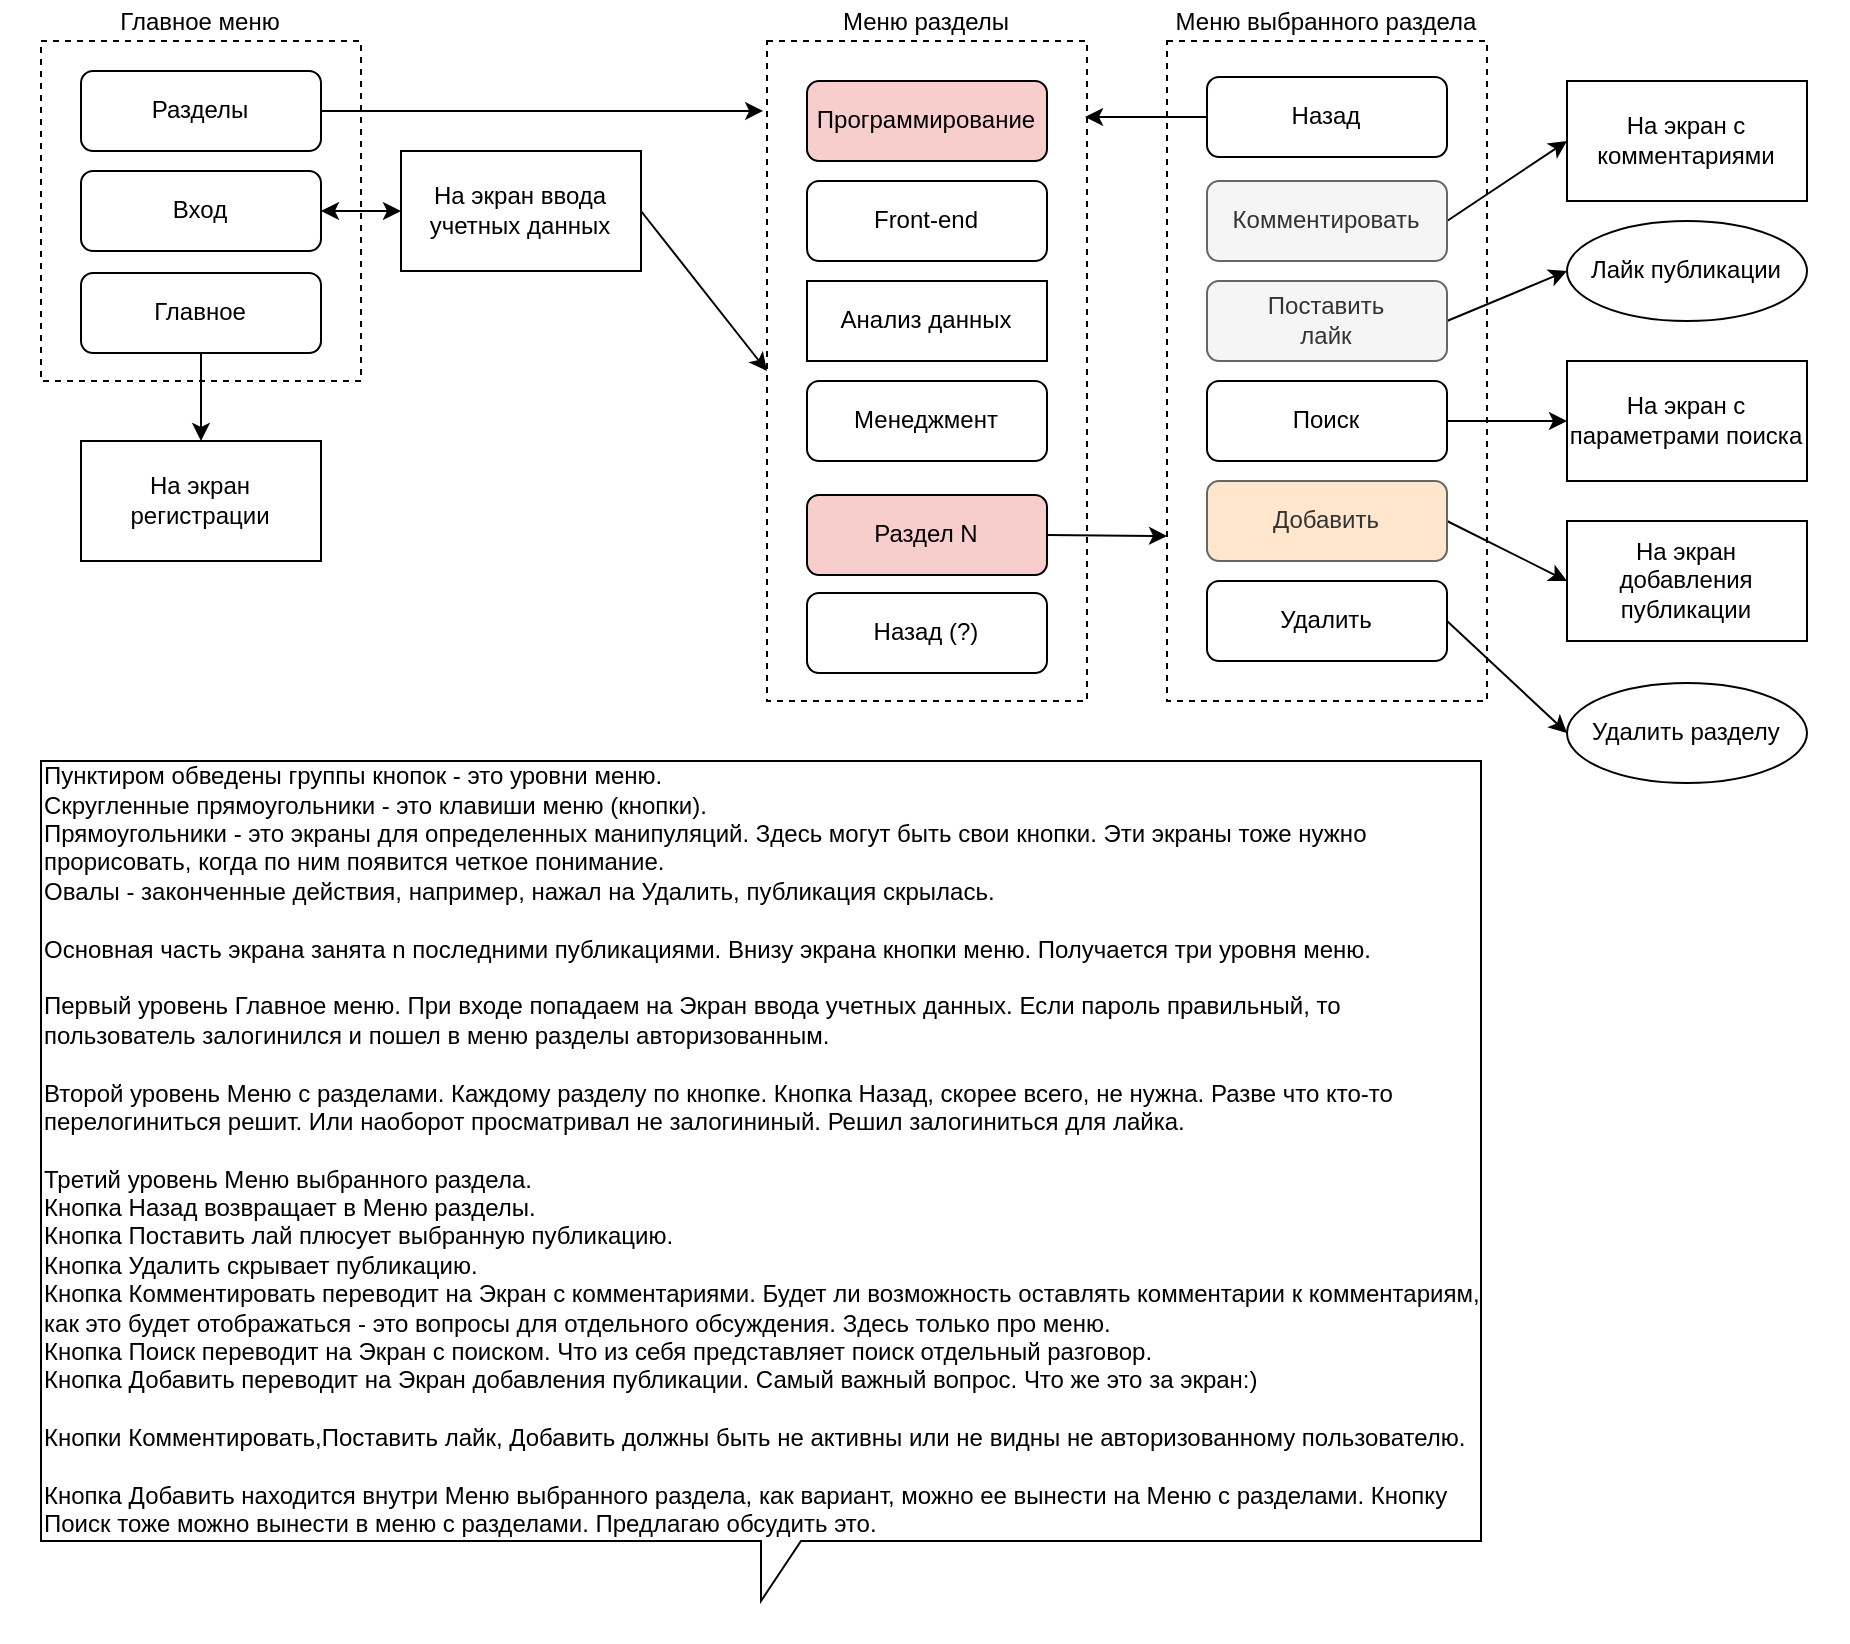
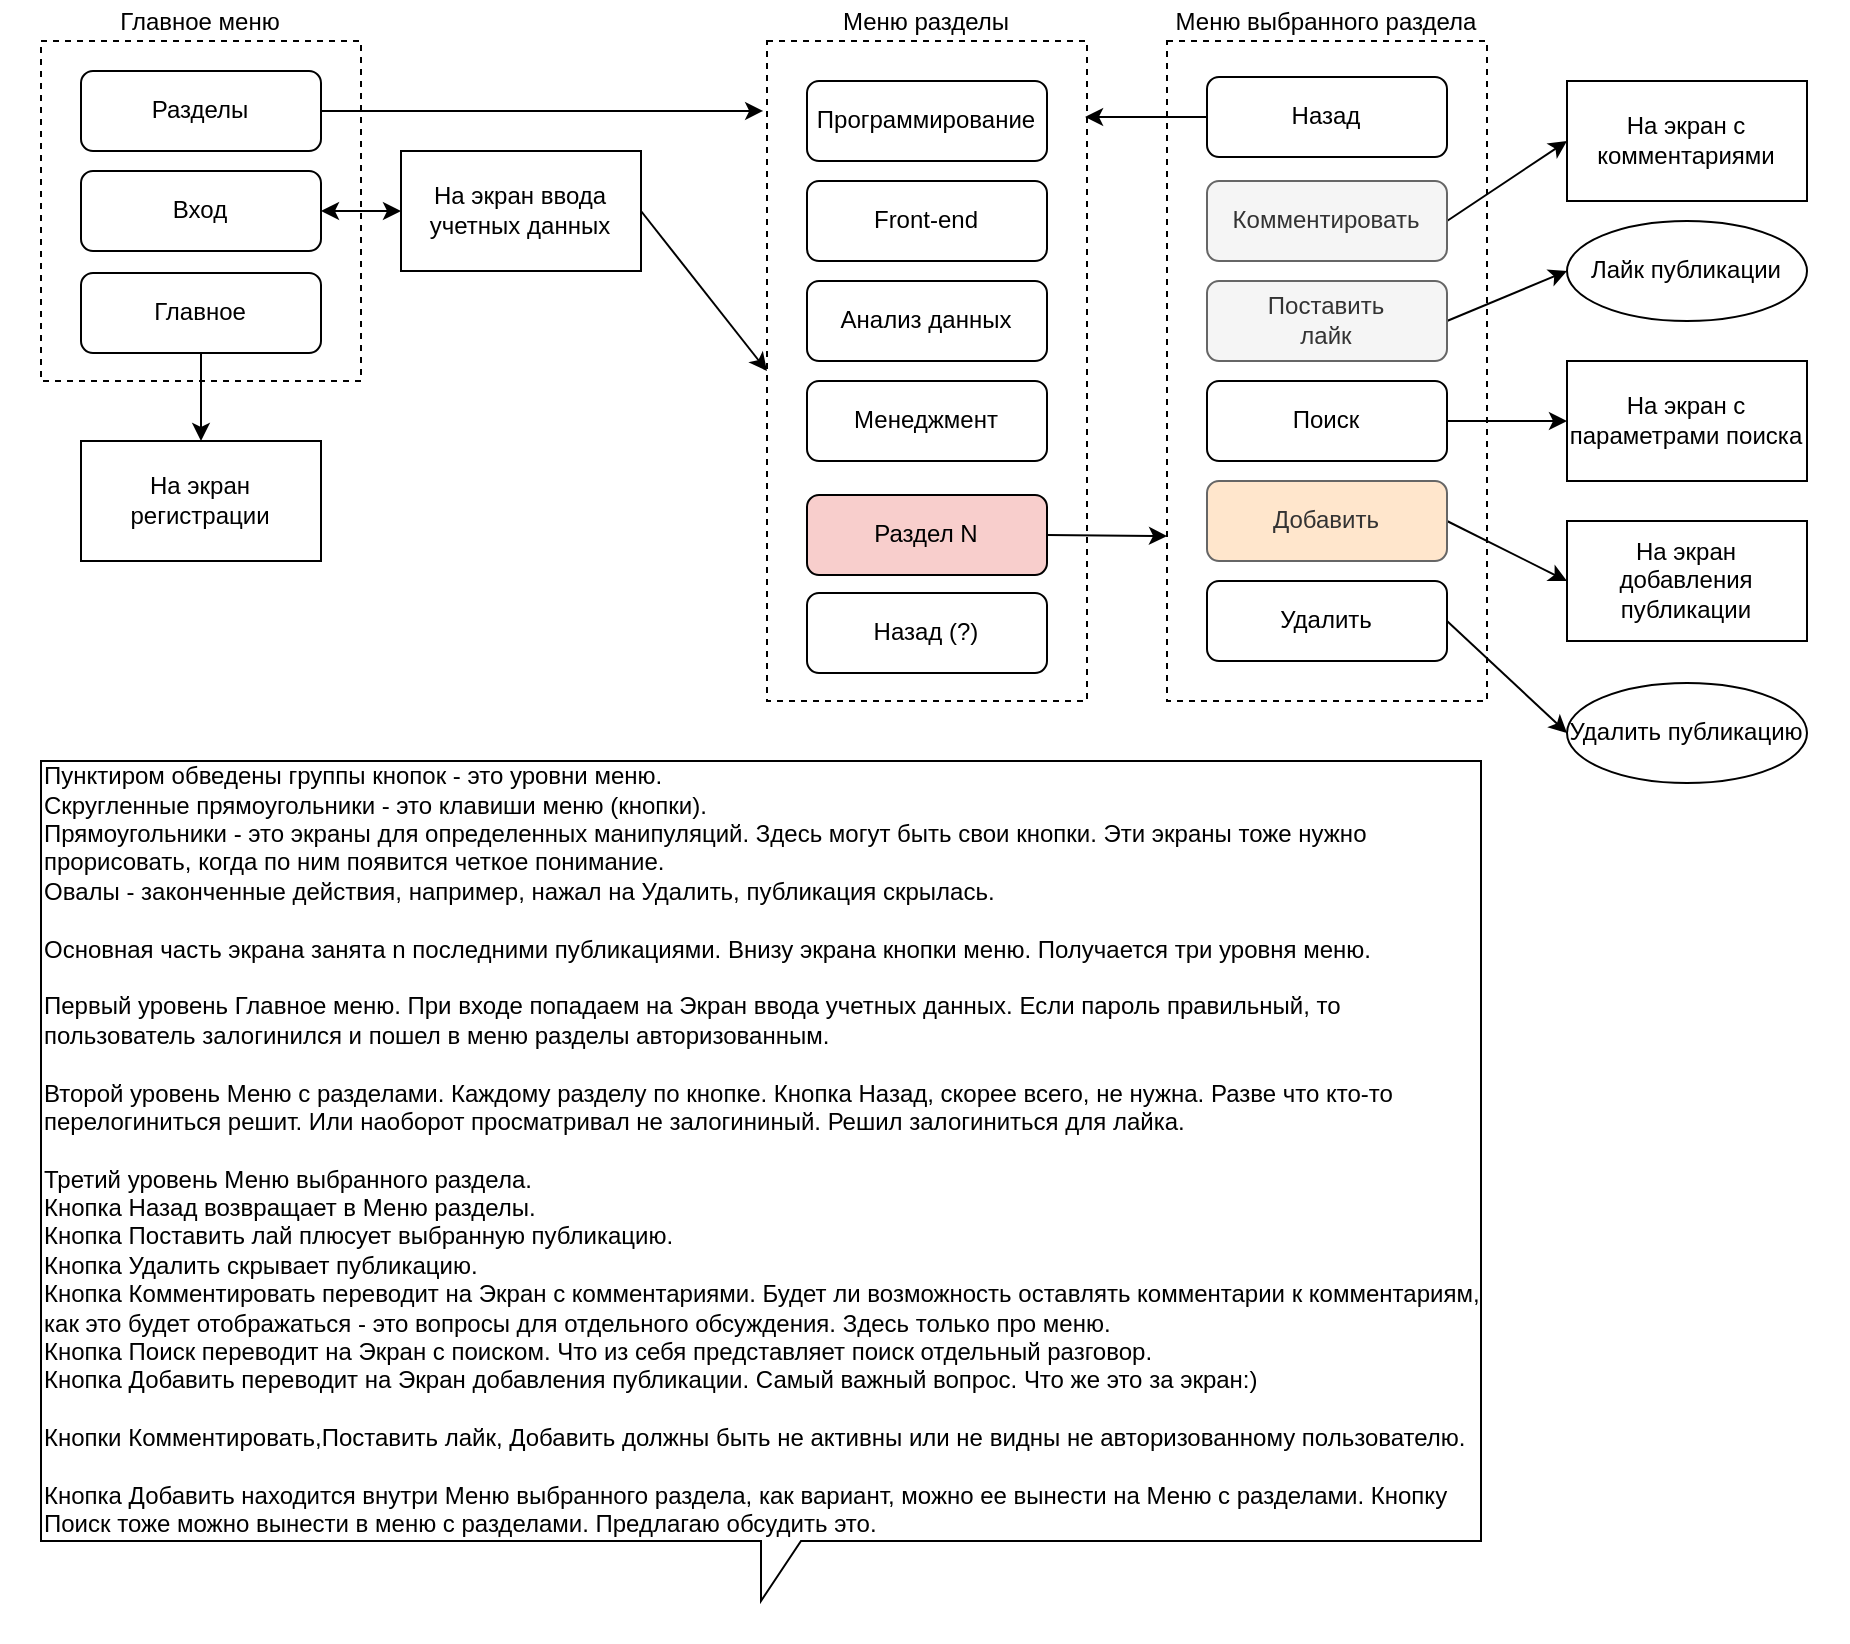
  <mxCell id="0" />
  <mxCell id="1" parent="0" />
  <mxCell id="2" value="" style="endArrow=classic;html=1;rounded=0;exitX=1;exitY=0.5;exitDx=0;exitDy=0;entryX=-0.012;entryY=0.106;entryDx=0;entryDy=0;entryPerimeter=0;" edge="1" parent="1" source="20" target="25"><mxGeometry width="50" height="50" relative="1" as="geometry"><mxPoint x="370" y="310" as="sourcePoint" /><mxPoint x="420" y="260" as="targetPoint" /></mxGeometry></mxCell>
  <mxCell id="3" value="На экран регистрации" style="rounded=0;whiteSpace=wrap;html=1;fillStyle=auto;fillColor=default;" vertex="1" parent="1"><mxGeometry x="40" y="220" width="120" height="60" as="geometry" /></mxCell>
  <mxCell id="4" value="" style="endArrow=classic;html=1;rounded=0;exitX=0.5;exitY=1;exitDx=0;exitDy=0;entryX=0.5;entryY=0;entryDx=0;entryDy=0;" edge="1" parent="1" source="22" target="3"><mxGeometry width="50" height="50" relative="1" as="geometry"><mxPoint x="370" y="310" as="sourcePoint" /><mxPoint x="420" y="260" as="targetPoint" /></mxGeometry></mxCell>
  <mxCell id="5" value="" style="endArrow=classic;html=1;rounded=0;exitX=1;exitY=0.5;exitDx=0;exitDy=0;entryX=0;entryY=0.75;entryDx=0;entryDy=0;" edge="1" parent="1" source="30" target="32"><mxGeometry width="50" height="50" relative="1" as="geometry"><mxPoint x="533" y="300" as="sourcePoint" /><mxPoint x="583" y="250" as="targetPoint" /></mxGeometry></mxCell>
  <mxCell id="6" value="" style="endArrow=classic;html=1;rounded=0;exitX=0;exitY=0.5;exitDx=0;exitDy=0;entryX=0.994;entryY=0.115;entryDx=0;entryDy=0;entryPerimeter=0;" edge="1" parent="1" source="33" target="25"><mxGeometry width="50" height="50" relative="1" as="geometry"><mxPoint x="533" y="300" as="sourcePoint" /><mxPoint x="583" y="250" as="targetPoint" /></mxGeometry></mxCell>
  <mxCell id="7" value="На экран с комментариями" style="rounded=0;whiteSpace=wrap;html=1;fillStyle=auto;fillColor=default;" vertex="1" parent="1"><mxGeometry x="783" y="40" width="120" height="60" as="geometry" /></mxCell>
  <mxCell id="8" value="На экран с параметрами поиска" style="rounded=0;whiteSpace=wrap;html=1;fillStyle=auto;fillColor=default;" vertex="1" parent="1"><mxGeometry x="783" y="180" width="120" height="60" as="geometry" /></mxCell>
  <mxCell id="9" value="На экран добавления публикации" style="rounded=0;whiteSpace=wrap;html=1;fillStyle=auto;fillColor=default;" vertex="1" parent="1"><mxGeometry x="783" y="260" width="120" height="60" as="geometry" /></mxCell>
  <mxCell id="10" value="" style="endArrow=classic;html=1;rounded=0;exitX=1;exitY=0.5;exitDx=0;exitDy=0;entryX=0;entryY=0.5;entryDx=0;entryDy=0;" edge="1" parent="1" source="37" target="7"><mxGeometry width="50" height="50" relative="1" as="geometry"><mxPoint x="773" y="160" as="sourcePoint" /><mxPoint x="823" y="110" as="targetPoint" /></mxGeometry></mxCell>
  <mxCell id="11" value="Лайк публикации" style="ellipse;whiteSpace=wrap;html=1;fillStyle=auto;fillColor=default;" vertex="1" parent="1"><mxGeometry x="783" y="110" width="120" height="50" as="geometry" /></mxCell>
  <mxCell id="12" value="" style="endArrow=classic;html=1;rounded=0;exitX=1;exitY=0.5;exitDx=0;exitDy=0;entryX=0;entryY=0.5;entryDx=0;entryDy=0;" edge="1" parent="1" source="38" target="11"><mxGeometry width="50" height="50" relative="1" as="geometry"><mxPoint x="793" y="510" as="sourcePoint" /><mxPoint x="843" y="460" as="targetPoint" /></mxGeometry></mxCell>
  <mxCell id="13" value="" style="endArrow=classic;html=1;rounded=0;exitX=1;exitY=0.5;exitDx=0;exitDy=0;entryX=0;entryY=0.5;entryDx=0;entryDy=0;" edge="1" parent="1" source="36" target="8"><mxGeometry width="50" height="50" relative="1" as="geometry"><mxPoint x="843" y="540" as="sourcePoint" /><mxPoint x="893" y="490" as="targetPoint" /></mxGeometry></mxCell>
  <mxCell id="14" value="" style="endArrow=classic;html=1;rounded=0;exitX=1;exitY=0.5;exitDx=0;exitDy=0;entryX=0;entryY=0.5;entryDx=0;entryDy=0;" edge="1" parent="1" source="35" target="9"><mxGeometry width="50" height="50" relative="1" as="geometry"><mxPoint x="803" y="440" as="sourcePoint" /><mxPoint x="853" y="390" as="targetPoint" /></mxGeometry></mxCell>
- <mxCell id="15" value="Удалить разделу" style="ellipse;whiteSpace=wrap;html=1;fillStyle=auto;fillColor=default;" vertex="1" parent="1"><mxGeometry x="783" y="341" width="120" height="50" as="geometry" /></mxCell>
+ <mxCell id="15" value="Удалить публикацию" style="ellipse;whiteSpace=wrap;html=1;fillStyle=auto;fillColor=default;" vertex="1" parent="1"><mxGeometry x="783" y="341" width="120" height="50" as="geometry" /></mxCell>
  <mxCell id="16" value="" style="endArrow=classic;html=1;rounded=0;exitX=1;exitY=0.5;exitDx=0;exitDy=0;entryX=0;entryY=0.5;entryDx=0;entryDy=0;" edge="1" parent="1" source="34" target="15"><mxGeometry width="50" height="50" relative="1" as="geometry"><mxPoint x="713" y="480" as="sourcePoint" /><mxPoint x="763" y="430" as="targetPoint" /></mxGeometry></mxCell>
  <mxCell id="17" value="Пунктиром обведены группы кнопок - это уровни меню.&lt;br&gt;Скругленные прямоугольники - это клавиши меню (кнопки).&lt;br&gt;Прямоугольники - это экраны для определенных манипуляций. Здесь могут быть свои кнопки. Эти экраны тоже нужно прорисовать, когда по ним появится четкое понимание.&lt;br&gt;Овалы - законченные действия, например, нажал на Удалить, публикация скрылась.&lt;br&gt;&lt;span style=&quot;background-color: initial;&quot;&gt;&lt;br&gt;Основная часть экрана занята n последними публикациями. Внизу экрана кнопки меню. Получается три уровня меню.&lt;/span&gt;&lt;br&gt;&lt;div style=&quot;&quot;&gt;&lt;span style=&quot;background-color: initial;&quot;&gt;&lt;br&gt;&lt;/span&gt;&lt;/div&gt;&lt;div style=&quot;&quot;&gt;&lt;span style=&quot;background-color: initial;&quot;&gt;Первый уровень Главное меню. При входе попадаем на Экран ввода учетных данных. Если пароль правильный, то пользователь залогинился и пошел в меню разделы авторизованным.&lt;/span&gt;&lt;/div&gt;&lt;div style=&quot;&quot;&gt;&lt;span style=&quot;background-color: initial;&quot;&gt;&lt;br&gt;&lt;/span&gt;&lt;/div&gt;&lt;div style=&quot;&quot;&gt;&lt;span style=&quot;background-color: initial;&quot;&gt;Второй уровень Меню с разделами. Каждому разделу по кнопке. Кнопка Назад, скорее всего, не нужна. Разве что кто-то перелогиниться решит. Или наоборот просматривал не залогининый. Решил залогиниться для лайка.&amp;nbsp;&lt;/span&gt;&lt;/div&gt;&lt;div style=&quot;&quot;&gt;&lt;span style=&quot;background-color: initial;&quot;&gt;&lt;br&gt;&lt;/span&gt;&lt;/div&gt;&lt;div style=&quot;&quot;&gt;Третий уровень Меню выбранного раздела.&lt;/div&gt;&lt;div style=&quot;&quot;&gt;Кнопка Назад возвращает в Меню разделы.&lt;/div&gt;&lt;div style=&quot;&quot;&gt;Кнопка Поставить лай плюсует выбранную публикацию.&lt;/div&gt;&lt;div style=&quot;&quot;&gt;Кнопка Удалить скрывает публикацию.&lt;/div&gt;&lt;div style=&quot;&quot;&gt;Кнопка Комментировать переводит на Экран с комментариями. Будет ли возможность оставлять комментарии к комментариям, как это будет отображаться - это вопросы для отдельного обсуждения. Здесь только про меню.&lt;/div&gt;&lt;div style=&quot;&quot;&gt;Кнопка Поиск переводит на Экран с поиском. Что из себя представляет поиск отдельный разговор.&lt;/div&gt;&lt;div style=&quot;&quot;&gt;Кнопка Добавить переводит на Экран добавления публикации. Самый важный вопрос. Что же это за экран:)&lt;/div&gt;&lt;div style=&quot;&quot;&gt;&lt;br&gt;&lt;/div&gt;&lt;div style=&quot;&quot;&gt;Кнопки Комментировать,Поставить лайк, Добавить должны быть не активны или не видны не авторизованному пользователю.&lt;/div&gt;&lt;div style=&quot;&quot;&gt;&lt;br&gt;&lt;/div&gt;&lt;div style=&quot;&quot;&gt;Кнопка Добавить находится внутри Меню выбранного раздела, как вариант, можно ее вынести на Меню с разделами. Кнопку Поиск тоже можно вынести в меню с разделами. Предлагаю обсудить это.&lt;/div&gt;" style="shape=callout;whiteSpace=wrap;html=1;perimeter=calloutPerimeter;fillStyle=auto;fillColor=default;align=left;" vertex="1" parent="1"><mxGeometry x="20" y="380" width="720" height="420" as="geometry" /></mxCell>
  <mxCell id="18" value="На экран ввода учетных данных" style="rounded=0;whiteSpace=wrap;html=1;fillStyle=auto;fillColor=default;" vertex="1" parent="1"><mxGeometry x="200" y="75" width="120" height="60" as="geometry" /></mxCell>
  <mxCell id="19" value="Главное меню" style="rounded=0;whiteSpace=wrap;html=1;fillStyle=auto;dashed=1;fillColor=none;container=0;labelPosition=center;verticalLabelPosition=top;align=center;verticalAlign=bottom;" vertex="1" parent="1"><mxGeometry x="20" y="20" width="160" height="170" as="geometry"><mxRectangle x="40" y="10" width="50" height="40" as="alternateBounds" /></mxGeometry></mxCell>
  <mxCell id="20" value="Разделы" style="rounded=1;whiteSpace=wrap;html=1;container=0;" vertex="1" parent="1"><mxGeometry x="40" y="35" width="120" height="40" as="geometry" /></mxCell>
  <mxCell id="21" value="Вход" style="rounded=1;whiteSpace=wrap;html=1;container=0;" vertex="1" parent="1"><mxGeometry x="40" y="85" width="120" height="40" as="geometry" /></mxCell>
  <mxCell id="22" value="Главное" style="rounded=1;whiteSpace=wrap;html=1;container=0;" vertex="1" parent="1"><mxGeometry x="40" y="136" width="120" height="40" as="geometry" /></mxCell>
  <mxCell id="23" value="" style="endArrow=classic;html=1;rounded=0;exitX=1;exitY=0.5;exitDx=0;exitDy=0;entryX=0;entryY=0.5;entryDx=0;entryDy=0;" edge="1" parent="1" source="18" target="25"><mxGeometry width="50" height="50" relative="1" as="geometry"><mxPoint x="370" y="330" as="sourcePoint" /><mxPoint x="420" y="280" as="targetPoint" /></mxGeometry></mxCell>
  <mxCell id="24" value="" style="endArrow=classic;startArrow=classic;html=1;rounded=0;exitX=1;exitY=0.5;exitDx=0;exitDy=0;entryX=0;entryY=0.5;entryDx=0;entryDy=0;" edge="1" parent="1" source="21" target="18"><mxGeometry width="50" height="50" relative="1" as="geometry"><mxPoint x="190" y="230" as="sourcePoint" /><mxPoint x="240" y="180" as="targetPoint" /></mxGeometry></mxCell>
  <mxCell id="25" value="Меню разделы" style="rounded=0;whiteSpace=wrap;html=1;dashed=1;fillStyle=auto;fillColor=none;labelPosition=center;verticalLabelPosition=top;align=center;verticalAlign=bottom;container=0;" vertex="1" parent="1"><mxGeometry x="383" y="20" width="160" height="330" as="geometry" /></mxCell>
- <mxCell id="26" value="Программирование" style="rounded=1;whiteSpace=wrap;html=1;container=0;fillColor=#f8cecc;" vertex="1" parent="1"><mxGeometry x="403" y="40" width="120" height="40" as="geometry" /></mxCell>
+ <mxCell id="26" value="Программирование" style="rounded=1;whiteSpace=wrap;html=1;container=0;" vertex="1" parent="1"><mxGeometry x="403" y="40" width="120" height="40" as="geometry" /></mxCell>
  <mxCell id="27" value="Front-end" style="rounded=1;whiteSpace=wrap;html=1;container=0;" vertex="1" parent="1"><mxGeometry x="403" y="90" width="120" height="40" as="geometry" /></mxCell>
- <mxCell id="28" value="Анализ данных" style="whiteSpace=wrap;html=1;container=0;rounded=0;" vertex="1" parent="1"><mxGeometry x="403" y="140" width="120" height="40" as="geometry" /></mxCell>
+ <mxCell id="28" value="Анализ данных" style="rounded=1;whiteSpace=wrap;html=1;container=0;" vertex="1" parent="1"><mxGeometry x="403" y="140" width="120" height="40" as="geometry" /></mxCell>
  <mxCell id="29" value="Менеджмент" style="rounded=1;whiteSpace=wrap;html=1;container=0;" vertex="1" parent="1"><mxGeometry x="403" y="190" width="120" height="40" as="geometry" /></mxCell>
  <mxCell id="30" value="Раздел N" style="rounded=1;whiteSpace=wrap;html=1;container=0;fillColor=#f8cecc;" vertex="1" parent="1"><mxGeometry x="403" y="247" width="120" height="40" as="geometry" /></mxCell>
  <mxCell id="31" value="Назад (?)" style="rounded=1;whiteSpace=wrap;html=1;container=0;" vertex="1" parent="1"><mxGeometry x="403" y="296" width="120" height="40" as="geometry" /></mxCell>
  <mxCell id="32" value="Меню выбранного раздела" style="rounded=0;whiteSpace=wrap;html=1;fillStyle=auto;fillColor=none;dashed=1;container=0;labelPosition=center;verticalLabelPosition=top;align=center;verticalAlign=bottom;" vertex="1" parent="1"><mxGeometry x="583" y="20" width="160" height="330" as="geometry" /></mxCell>
  <mxCell id="33" value="Назад" style="rounded=1;whiteSpace=wrap;html=1;fillStyle=auto;fillColor=default;container=0;" vertex="1" parent="1"><mxGeometry x="603" y="38" width="120" height="40" as="geometry" /></mxCell>
  <mxCell id="34" value="Удалить" style="rounded=1;whiteSpace=wrap;html=1;fillStyle=auto;fillColor=default;container=0;" vertex="1" parent="1"><mxGeometry x="603" y="290" width="120" height="40" as="geometry" /></mxCell>
  <mxCell id="35" value="Добавить" style="rounded=1;whiteSpace=wrap;html=1;fillStyle=auto;fillColor=#ffe6cc;container=0;fontColor=#333333;strokeColor=#666666;" vertex="1" parent="1"><mxGeometry x="603" y="240" width="120" height="40" as="geometry" /></mxCell>
  <mxCell id="36" value="Поиск" style="rounded=1;whiteSpace=wrap;html=1;fillStyle=auto;fillColor=default;container=0;" vertex="1" parent="1"><mxGeometry x="603" y="190" width="120" height="40" as="geometry" /></mxCell>
  <mxCell id="37" value="Комментировать" style="rounded=1;whiteSpace=wrap;html=1;fillStyle=auto;fillColor=#f5f5f5;container=0;fontColor=#333333;strokeColor=#666666;" vertex="1" parent="1"><mxGeometry x="603" y="90" width="120" height="40" as="geometry" /></mxCell>
  <mxCell id="38" value="Поставить&lt;br&gt;лайк" style="rounded=1;whiteSpace=wrap;html=1;fillStyle=auto;fillColor=#f5f5f5;container=0;fontColor=#333333;strokeColor=#666666;" vertex="1" parent="1"><mxGeometry x="603" y="140" width="120" height="40" as="geometry" /></mxCell>
